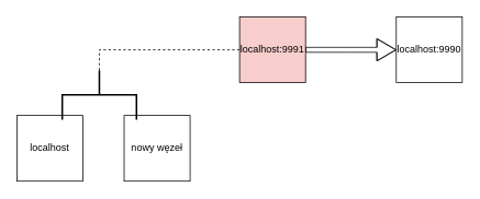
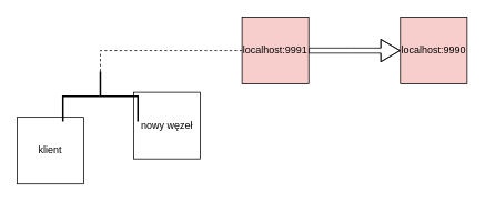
  <mxCell id="0" />
  <mxCell id="1" parent="0" />
- <mxCell id="2" value="&lt;div&gt;localhost:9990&lt;/div&gt;" style="whiteSpace=wrap;html=1;aspect=fixed;" vertex="1" parent="1"><mxGeometry x="480" y="20" width="80" height="80" as="geometry" /></mxCell>
+ <mxCell id="2" value="&lt;div&gt;localhost:9990&lt;/div&gt;" style="whiteSpace=wrap;html=1;aspect=fixed;fillColor=#f8cecc;" vertex="1" parent="1"><mxGeometry x="480" y="20" width="80" height="80" as="geometry" /></mxCell>
  <mxCell id="3" value="&lt;div&gt;localhost:9991&lt;/div&gt;" style="whiteSpace=wrap;html=1;aspect=fixed;fillColor=#f8cecc;" vertex="1" parent="1"><mxGeometry x="290" y="20" width="80" height="80" as="geometry" /></mxCell>
  <mxCell id="4" value="" style="shape=flexArrow;endArrow=classic;html=1;rounded=0;edgeStyle=orthogonalEdgeStyle;width=6;endSize=7.33;entryX=0;entryY=0.5;entryDx=0;entryDy=0;exitX=1;exitY=0.5;exitDx=0;exitDy=0;" edge="1" parent="1" source="3" target="2"><mxGeometry width="50" height="50" relative="1" as="geometry"><mxPoint x="360" y="290" as="sourcePoint" /><mxPoint x="460" y="290" as="targetPoint" /><Array as="points"><mxPoint x="420" y="60" /><mxPoint x="420" y="60" /></Array></mxGeometry></mxCell>
  <mxCell id="5" value="" style="endArrow=none;dashed=1;html=1;rounded=0;edgeStyle=orthogonalEdgeStyle;entryX=0;entryY=0.5;entryDx=0;entryDy=0;exitX=0;exitY=0.5;exitDx=0;exitDy=0;exitPerimeter=0;" edge="1" parent="1" source="8" target="3"><mxGeometry width="50" height="50" relative="1" as="geometry"><mxPoint x="150" y="80" as="sourcePoint" /><mxPoint x="200" y="30" as="targetPoint" /></mxGeometry></mxCell>
- <mxCell id="6" value="localhost" style="whiteSpace=wrap;html=1;aspect=fixed;" vertex="1" parent="1"><mxGeometry x="20" y="140" width="80" height="80" as="geometry" /></mxCell>
- <mxCell id="7" value="&lt;div&gt;nowy węzeł&lt;/div&gt;" style="whiteSpace=wrap;html=1;aspect=fixed;" vertex="1" parent="1"><mxGeometry x="150" y="140" width="80" height="80" as="geometry" /></mxCell>
+ <mxCell id="6" value="klient" style="whiteSpace=wrap;html=1;aspect=fixed;" vertex="1" parent="1"><mxGeometry x="20" y="140" width="80" height="80" as="geometry" /></mxCell>
+ <mxCell id="7" value="&lt;div&gt;nowy węzeł&lt;/div&gt;" style="whiteSpace=wrap;html=1;aspect=fixed;" vertex="1" parent="1"><mxGeometry x="160" y="110" width="80" height="80" as="geometry" /></mxCell>
  <mxCell id="8" value="" style="strokeWidth=2;html=1;shape=mxgraph.flowchart.annotation_2;align=left;labelPosition=right;pointerEvents=1;rotation=90;" vertex="1" parent="1"><mxGeometry x="90" y="70" width="60" height="90" as="geometry" /></mxCell>
